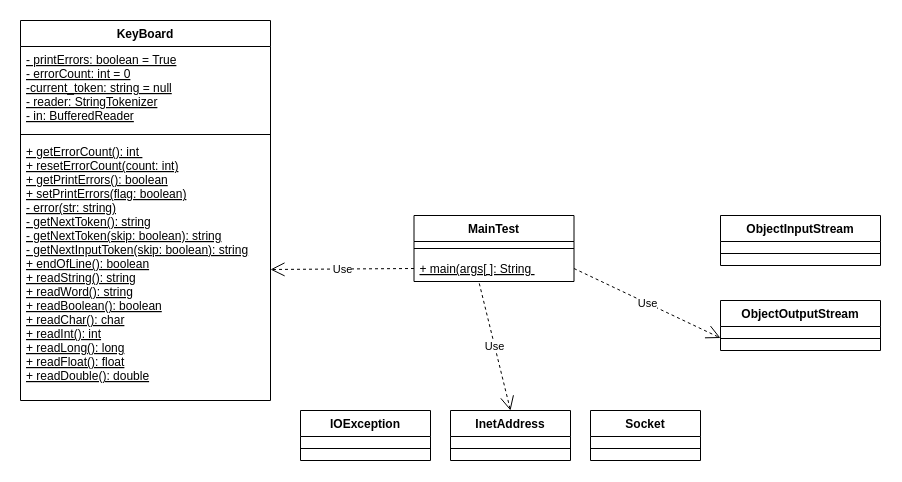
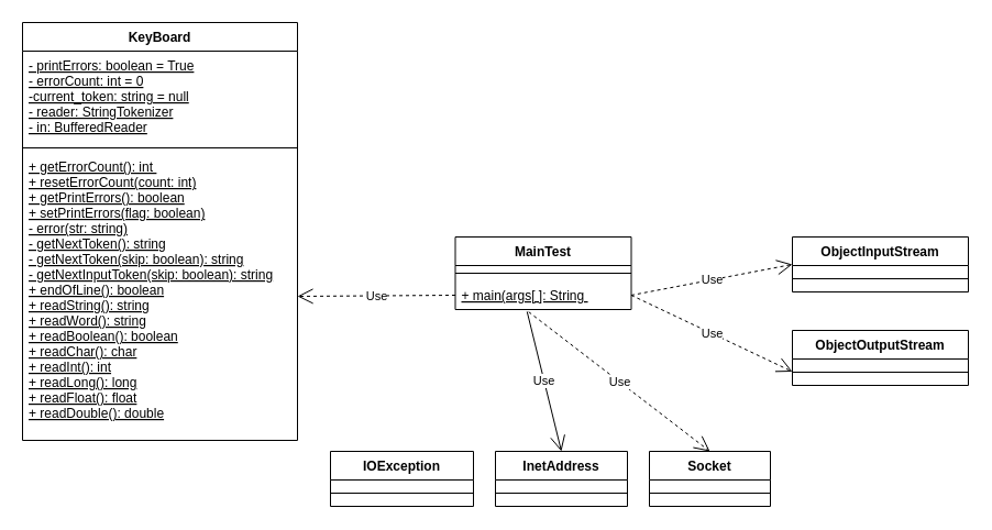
  <mxCell id="0" />
  <mxCell id="1" parent="0" />
  <mxCell id="2" value="KeyBoard" style="swimlane;fontStyle=1;align=center;verticalAlign=top;childLayout=stackLayout;horizontal=1;startSize=26;horizontalStack=0;resizeParent=1;resizeParentMax=0;resizeLast=0;collapsible=1;marginBottom=0;" parent="1" vertex="1"><mxGeometry x="20" y="20" width="250" height="380" as="geometry" /></mxCell>
  <mxCell id="3" value="- printErrors: boolean = True&#10;- errorCount: int = 0&#10;-current_token: string = null&#10;- reader: StringTokenizer&#10;- in: BufferedReader" style="text;strokeColor=none;fillColor=none;align=left;verticalAlign=top;spacingLeft=4;spacingRight=4;overflow=hidden;rotatable=0;points=[[0,0.5],[1,0.5]];portConstraint=eastwest;fontStyle=4" parent="2" vertex="1"><mxGeometry y="26" width="250" height="84" as="geometry" /></mxCell>
  <mxCell id="4" value="" style="line;strokeWidth=1;fillColor=none;align=left;verticalAlign=middle;spacingTop=-1;spacingLeft=3;spacingRight=3;rotatable=0;labelPosition=right;points=[];portConstraint=eastwest;" parent="2" vertex="1"><mxGeometry y="110" width="250" height="8" as="geometry" /></mxCell>
  <mxCell id="5" value="+ getErrorCount(): int &#10;+ resetErrorCount(count: int)&#10;+ getPrintErrors(): boolean&#10;+ setPrintErrors(flag: boolean)&#10;- error(str: string)&#10;- getNextToken(): string&#10;- getNextToken(skip: boolean): string&#10;- getNextInputToken(skip: boolean): string&#10;+ endOfLine(): boolean&#10;+ readString(): string&#10;+ readWord(): string&#10;+ readBoolean(): boolean&#10;+ readChar(): char&#10;+ readInt(): int&#10;+ readLong(): long&#10;+ readFloat(): float&#10;+ readDouble(): double&#10;&#10;" style="text;strokeColor=none;fillColor=none;align=left;verticalAlign=top;spacingLeft=4;spacingRight=4;overflow=hidden;rotatable=0;points=[[0,0.5],[1,0.5]];portConstraint=eastwest;fontStyle=4" parent="2" vertex="1"><mxGeometry y="118" width="250" height="262" as="geometry" /></mxCell>
  <mxCell id="6" value="MainTest" style="swimlane;fontStyle=1;align=center;verticalAlign=top;childLayout=stackLayout;horizontal=1;startSize=26;horizontalStack=0;resizeParent=1;resizeParentMax=0;resizeLast=0;collapsible=1;marginBottom=0;" parent="1" vertex="1"><mxGeometry x="413.5" y="215" width="160" height="66" as="geometry" /></mxCell>
  <mxCell id="7" value="" style="line;strokeWidth=1;fillColor=none;align=left;verticalAlign=middle;spacingTop=-1;spacingLeft=3;spacingRight=3;rotatable=0;labelPosition=right;points=[];portConstraint=eastwest;" parent="6" vertex="1"><mxGeometry y="26" width="160" height="14" as="geometry" /></mxCell>
  <mxCell id="8" value="+ main(args[ ]: String " style="text;strokeColor=none;fillColor=none;align=left;verticalAlign=top;spacingLeft=4;spacingRight=4;overflow=hidden;rotatable=0;points=[[0,0.5],[1,0.5]];portConstraint=eastwest;fontStyle=4" parent="6" vertex="1"><mxGeometry y="40" width="160" height="26" as="geometry" /></mxCell>
  <mxCell id="9" value="Use" style="endArrow=open;endSize=12;dashed=1;html=1;exitX=0;exitY=0.5;exitDx=0;exitDy=0;entryX=1;entryY=0.5;entryDx=0;entryDy=0;" parent="1" source="8" target="5" edge="1"><mxGeometry width="160" relative="1" as="geometry"><mxPoint x="290" y="170" as="sourcePoint" /><mxPoint x="450" y="170" as="targetPoint" /></mxGeometry></mxCell>
  <mxCell id="10" value="Socket" style="swimlane;fontStyle=1;align=center;verticalAlign=top;childLayout=stackLayout;horizontal=1;startSize=26;horizontalStack=0;resizeParent=1;resizeParentMax=0;resizeLast=0;collapsible=1;marginBottom=0;" parent="1" vertex="1"><mxGeometry x="590" y="410" width="110" height="50" as="geometry" /></mxCell>
  <mxCell id="11" value="" style="line;strokeWidth=1;fillColor=none;align=left;verticalAlign=middle;spacingTop=-1;spacingLeft=3;spacingRight=3;rotatable=0;labelPosition=right;points=[];portConstraint=eastwest;" parent="10" vertex="1"><mxGeometry y="26" width="110" height="24" as="geometry" /></mxCell>
  <mxCell id="12" value="InetAddress" style="swimlane;fontStyle=1;align=center;verticalAlign=top;childLayout=stackLayout;horizontal=1;startSize=26;horizontalStack=0;resizeParent=1;resizeParentMax=0;resizeLast=0;collapsible=1;marginBottom=0;" parent="1" vertex="1"><mxGeometry x="450" y="410" width="120" height="50" as="geometry" /></mxCell>
  <mxCell id="13" value="" style="line;strokeWidth=1;fillColor=none;align=left;verticalAlign=middle;spacingTop=-1;spacingLeft=3;spacingRight=3;rotatable=0;labelPosition=right;points=[];portConstraint=eastwest;" parent="12" vertex="1"><mxGeometry y="26" width="120" height="24" as="geometry" /></mxCell>
  <mxCell id="14" value="IOException" style="swimlane;fontStyle=1;align=center;verticalAlign=top;childLayout=stackLayout;horizontal=1;startSize=26;horizontalStack=0;resizeParent=1;resizeParentMax=0;resizeLast=0;collapsible=1;marginBottom=0;" parent="1" vertex="1"><mxGeometry x="300" y="410" width="130" height="50" as="geometry" /></mxCell>
  <mxCell id="15" value="" style="line;strokeWidth=1;fillColor=none;align=left;verticalAlign=middle;spacingTop=-1;spacingLeft=3;spacingRight=3;rotatable=0;labelPosition=right;points=[];portConstraint=eastwest;" parent="14" vertex="1"><mxGeometry y="26" width="130" height="24" as="geometry" /></mxCell>
- <mxCell id="16" value="Use" style="endArrow=open;endSize=12;dashed=1;html=1;exitX=0.408;exitY=1.073;exitDx=0;exitDy=0;exitPerimeter=0;entryX=0.5;entryY=0;entryDx=0;entryDy=0;" parent="1" source="8" target="12" edge="1"><mxGeometry width="160" relative="1" as="geometry"><mxPoint x="390" y="350" as="sourcePoint" /><mxPoint x="550" y="350" as="targetPoint" /></mxGeometry></mxCell>
+ <mxCell id="16" value="Use" style="endArrow=open;endSize=12;dashed=0;html=1;exitX=0.408;exitY=1.073;exitDx=0;exitDy=0;exitPerimeter=0;entryX=0.5;entryY=0;entryDx=0;entryDy=0;" parent="1" source="8" target="12" edge="1"><mxGeometry width="160" relative="1" as="geometry"><mxPoint x="390" y="350" as="sourcePoint" /><mxPoint x="550" y="350" as="targetPoint" /></mxGeometry></mxCell>
+ <mxCell id="17" value="Use" style="endArrow=open;endSize=12;dashed=1;html=1;entryX=0.5;entryY=0;entryDx=0;entryDy=0;exitX=0.417;exitY=1.083;exitDx=0;exitDy=0;exitPerimeter=0;" parent="1" source="8" target="10" edge="1"><mxGeometry width="160" relative="1" as="geometry"><mxPoint x="558" y="300" as="sourcePoint" /><mxPoint x="550" y="350" as="targetPoint" /></mxGeometry></mxCell>
  <mxCell id="18" value="ObjectInputStream" style="swimlane;fontStyle=1;align=center;verticalAlign=top;childLayout=stackLayout;horizontal=1;startSize=26;horizontalStack=0;resizeParent=1;resizeParentMax=0;resizeLast=0;collapsible=1;marginBottom=0;" parent="1" vertex="1"><mxGeometry x="720" y="215" width="160" height="50" as="geometry" /></mxCell>
  <mxCell id="19" value="" style="line;strokeWidth=1;fillColor=none;align=left;verticalAlign=middle;spacingTop=-1;spacingLeft=3;spacingRight=3;rotatable=0;labelPosition=right;points=[];portConstraint=eastwest;" parent="18" vertex="1"><mxGeometry y="26" width="160" height="24" as="geometry" /></mxCell>
  <mxCell id="20" value="ObjectOutputStream" style="swimlane;fontStyle=1;align=center;verticalAlign=top;childLayout=stackLayout;horizontal=1;startSize=26;horizontalStack=0;resizeParent=1;resizeParentMax=0;resizeLast=0;collapsible=1;marginBottom=0;" parent="1" vertex="1"><mxGeometry x="720" y="300" width="160" height="50" as="geometry" /></mxCell>
  <mxCell id="21" value="" style="line;strokeWidth=1;fillColor=none;align=left;verticalAlign=middle;spacingTop=-1;spacingLeft=3;spacingRight=3;rotatable=0;labelPosition=right;points=[];portConstraint=eastwest;" parent="20" vertex="1"><mxGeometry y="26" width="160" height="24" as="geometry" /></mxCell>
+ <mxCell id="22" value="Use" style="endArrow=open;endSize=12;dashed=1;html=1;exitX=1;exitY=0.5;exitDx=0;exitDy=0;entryX=0;entryY=0.5;entryDx=0;entryDy=0;" parent="1" source="8" target="18" edge="1"><mxGeometry width="160" relative="1" as="geometry"><mxPoint x="610" y="220" as="sourcePoint" /><mxPoint x="770" y="220" as="targetPoint" /></mxGeometry></mxCell>
  <mxCell id="23" value="Use" style="endArrow=open;endSize=12;dashed=1;html=1;exitX=1;exitY=0.5;exitDx=0;exitDy=0;entryX=0;entryY=0.75;entryDx=0;entryDy=0;" parent="1" source="8" target="20" edge="1"><mxGeometry width="160" relative="1" as="geometry"><mxPoint x="610" y="220" as="sourcePoint" /><mxPoint x="770" y="220" as="targetPoint" /></mxGeometry></mxCell>
